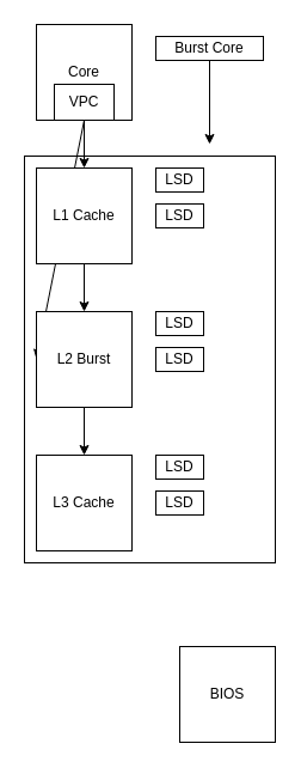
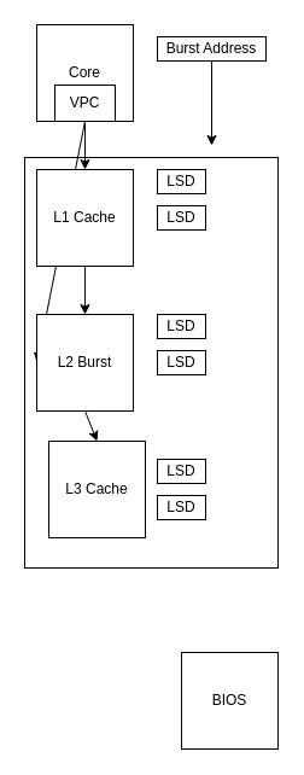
  <mxCell id="0" />
  <mxCell id="1" parent="0" />
  <mxCell id="2" value="" style="rounded=0;whiteSpace=wrap;html=1;" vertex="1" parent="1"><mxGeometry x="20" y="130" width="210" height="340" as="geometry" /></mxCell>
  <mxCell id="3" value="Core" style="whiteSpace=wrap;html=1;aspect=fixed;" vertex="1" parent="1"><mxGeometry x="30" y="20" width="80" height="80" as="geometry" /></mxCell>
  <mxCell id="4" style="edgeStyle=none;html=1;entryX=0.5;entryY=0;entryDx=0;entryDy=0;" edge="1" parent="1" source="6" target="8"><mxGeometry relative="1" as="geometry" /></mxCell>
  <mxCell id="5" style="edgeStyle=none;html=1;exitX=0.5;exitY=1;exitDx=0;exitDy=0;entryX=0;entryY=0.5;entryDx=0;entryDy=0;" edge="1" parent="1" source="6" target="10"><mxGeometry relative="1" as="geometry" /></mxCell>
  <mxCell id="6" value="VPC" style="rounded=0;whiteSpace=wrap;html=1;" vertex="1" parent="1"><mxGeometry x="45" y="70" width="50" height="30" as="geometry" /></mxCell>
  <mxCell id="7" style="edgeStyle=none;html=1;exitX=0.5;exitY=1;exitDx=0;exitDy=0;entryX=0.5;entryY=0;entryDx=0;entryDy=0;" edge="1" parent="1" source="8" target="10"><mxGeometry relative="1" as="geometry" /></mxCell>
  <mxCell id="8" value="L1 Cache" style="whiteSpace=wrap;html=1;aspect=fixed;" vertex="1" parent="1"><mxGeometry x="30" y="140" width="80" height="80" as="geometry" /></mxCell>
  <mxCell id="9" style="edgeStyle=none;html=1;exitX=0.5;exitY=1;exitDx=0;exitDy=0;entryX=0.5;entryY=0;entryDx=0;entryDy=0;" edge="1" parent="1" source="10" target="11"><mxGeometry relative="1" as="geometry" /></mxCell>
  <mxCell id="10" value="L2 Burst" style="whiteSpace=wrap;html=1;aspect=fixed;" vertex="1" parent="1"><mxGeometry x="30" y="260" width="80" height="80" as="geometry" /></mxCell>
- <mxCell id="11" value="L3 Cache" style="whiteSpace=wrap;html=1;aspect=fixed;" vertex="1" parent="1"><mxGeometry x="30" y="380" width="80" height="80" as="geometry" /></mxCell>
+ <mxCell id="11" value="L3 Cache" style="whiteSpace=wrap;html=1;aspect=fixed;" vertex="1" parent="1"><mxGeometry x="40" y="365" width="80" height="80" as="geometry" /></mxCell>
  <mxCell id="12" value="LSD" style="rounded=0;whiteSpace=wrap;html=1;" vertex="1" parent="1"><mxGeometry x="130" y="140" width="40" height="20" as="geometry" /></mxCell>
  <mxCell id="13" value="LSD" style="rounded=0;whiteSpace=wrap;html=1;" vertex="1" parent="1"><mxGeometry x="130" y="260" width="40" height="20" as="geometry" /></mxCell>
  <mxCell id="14" value="LSD" style="rounded=0;whiteSpace=wrap;html=1;" vertex="1" parent="1"><mxGeometry x="130" y="380" width="40" height="20" as="geometry" /></mxCell>
  <mxCell id="15" value="LSD" style="rounded=0;whiteSpace=wrap;html=1;" vertex="1" parent="1"><mxGeometry x="130" y="170" width="40" height="20" as="geometry" /></mxCell>
  <mxCell id="16" value="LSD" style="rounded=0;whiteSpace=wrap;html=1;" vertex="1" parent="1"><mxGeometry x="130" y="290" width="40" height="20" as="geometry" /></mxCell>
  <mxCell id="17" value="LSD" style="rounded=0;whiteSpace=wrap;html=1;" vertex="1" parent="1"><mxGeometry x="130" y="410" width="40" height="20" as="geometry" /></mxCell>
  <mxCell id="18" value="BIOS" style="whiteSpace=wrap;html=1;aspect=fixed;" vertex="1" parent="1"><mxGeometry x="150" y="540" width="80" height="80" as="geometry" /></mxCell>
  <mxCell id="19" style="edgeStyle=none;html=1;" edge="1" parent="1" source="20"><mxGeometry relative="1" as="geometry"><mxPoint x="175" y="120" as="targetPoint" /></mxGeometry></mxCell>
- <mxCell id="20" value="Burst Core" style="rounded=0;whiteSpace=wrap;html=1;" vertex="1" parent="1"><mxGeometry x="130" y="30" width="90" height="20" as="geometry" /></mxCell>
+ <mxCell id="20" value="Burst Address" style="rounded=0;whiteSpace=wrap;html=1;" vertex="1" parent="1"><mxGeometry x="130" y="30" width="90" height="20" as="geometry" /></mxCell>
